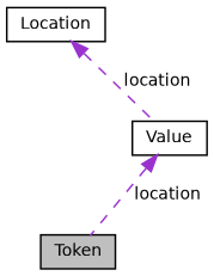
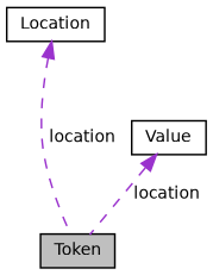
  digraph {
    node [color=black fontname=Helvetica fontsize=10 shape=record]
    edge [color=darkorchid3 dir=back fontname=Helvetica fontsize=10 labelfontname=Helvetica labelfontsize=10 style=dashed]
    n1 [fillcolor=grey75 fontcolor=black height=0.2 label=Token style=filled width=0.4]
    n2 [height=0.2 label=Value width=0.4]
    n3 [height=0.2 label=Location width=0.4]
    n2 -> n1 [label=" location"]
-   n3 -> n2 [label=" location"]
+   n3 -> n1 [label=" location"]
  }
